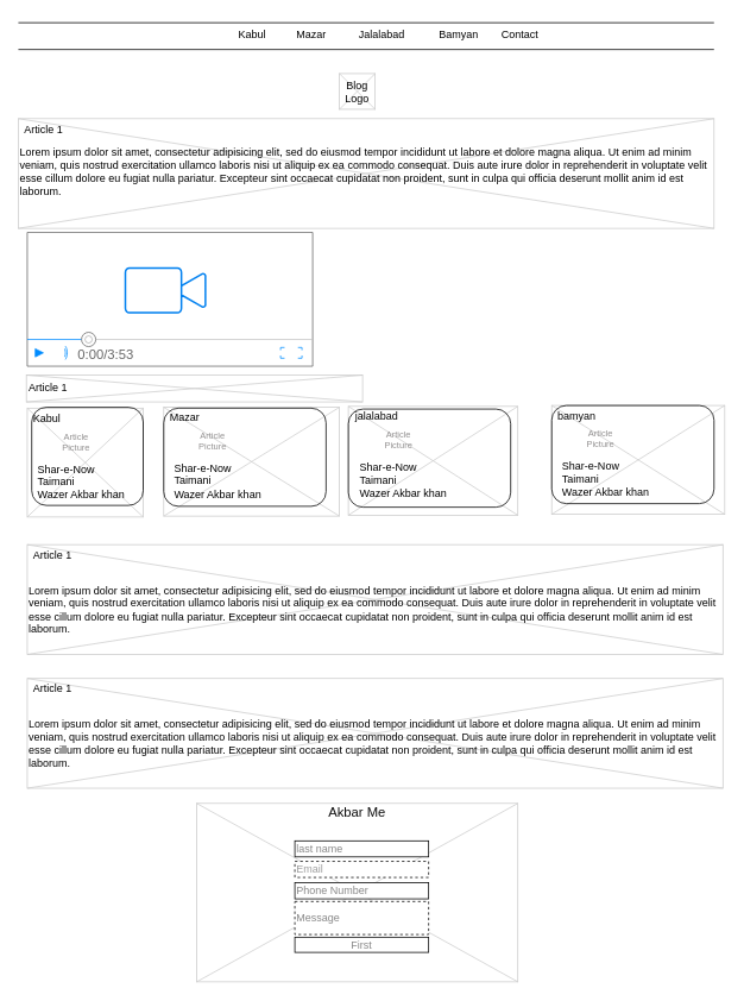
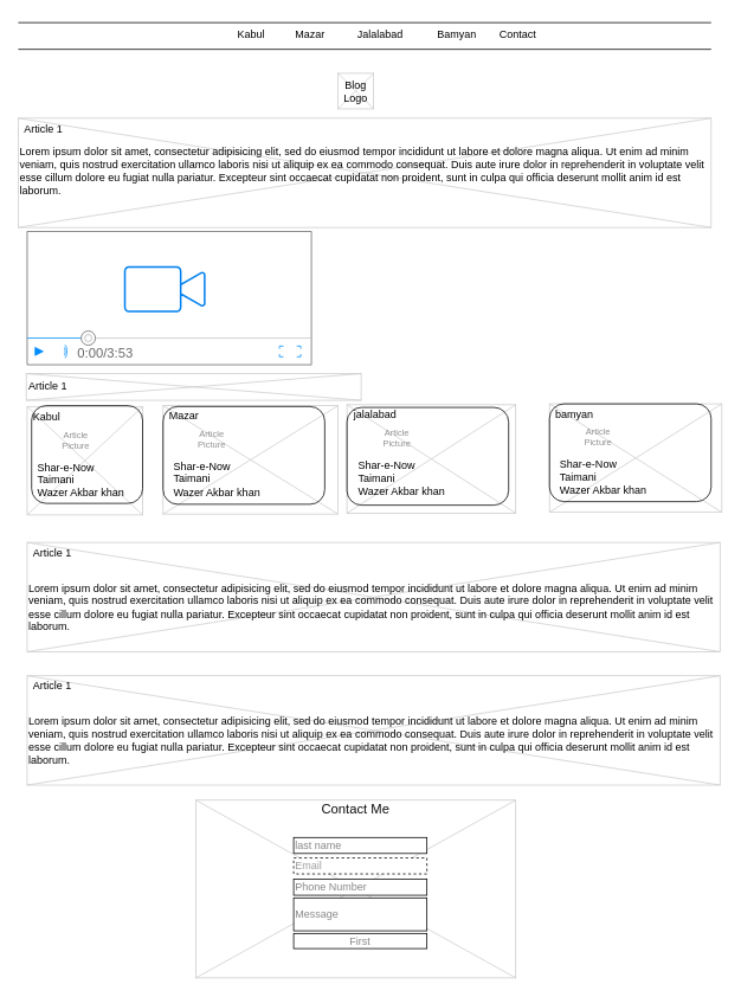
  <mxCell id="0" />
  <mxCell id="1" parent="0" />
  <mxCell id="2" value="" style="verticalLabelPosition=bottom;verticalAlign=top;strokeWidth=1;shape=mxgraph.mockup.graphics.iconGrid;strokeColor=#CCCCCC;gridSize=1,1;" parent="1" vertex="1"><mxGeometry x="20" y="132.5" width="780" height="123" as="geometry" /></mxCell>
  <mxCell id="3" value="" style="line;strokeWidth=1" parent="1" vertex="1"><mxGeometry x="20" y="20" width="780" height="10" as="geometry" /></mxCell>
  <mxCell id="4" value="" style="line;strokeWidth=1" parent="1" vertex="1"><mxGeometry x="20" y="50" width="780" height="10" as="geometry" /></mxCell>
  <mxCell id="5" value="Kabul" style="text;spacingTop=-5;" parent="1" vertex="1"><mxGeometry x="265" y="30" width="40" height="20" as="geometry" /></mxCell>
  <mxCell id="6" value="Mazar" style="text;spacingTop=-5;" parent="1" vertex="1"><mxGeometry x="330" y="30" width="50" height="20" as="geometry" /></mxCell>
  <mxCell id="7" value="Article 1" style="text;spacingTop=-5;" parent="1" vertex="1"><mxGeometry x="25" y="136" width="30" height="21" as="geometry" /></mxCell>
  <mxCell id="8" value="Lorem ipsum dolor sit amet, consectetur adipisicing elit, sed do eiusmod tempor incididunt ut labore et dolore magna aliqua. Ut enim ad minim veniam, quis nostrud exercitation ullamco laboris nisi ut aliquip ex ea commodo consequat. Duis aute irure dolor in reprehenderit in voluptate velit esse cillum dolore eu fugiat nulla pariatur. Excepteur sint occaecat cupidatat non proident, sunt in culpa qui officia deserunt mollit anim id est laborum.&#10;" style="text;spacingTop=-5;whiteSpace=wrap;align=left" parent="1" vertex="1"><mxGeometry x="20" y="162" width="780" height="60" as="geometry" /></mxCell>
  <mxCell id="9" value="" style="verticalLabelPosition=bottom;verticalAlign=top;strokeWidth=1;shape=mxgraph.mockup.graphics.iconGrid;strokeColor=#CCCCCC;gridSize=1,1;" parent="1" vertex="1"><mxGeometry x="380" y="82" width="40" height="40" as="geometry" /></mxCell>
  <mxCell id="10" value="Blog &#10;Logo" style="text;spacingTop=-5;align=center" parent="1" vertex="1"><mxGeometry x="370" y="87" width="60" height="60" as="geometry" /></mxCell>
  <mxCell id="11" value="Jalalabad" style="text;spacingTop=-5;" parent="1" vertex="1"><mxGeometry x="400" y="30" width="50" height="20" as="geometry" /></mxCell>
  <mxCell id="12" value="Bamyan" style="text;spacingTop=-5;" parent="1" vertex="1"><mxGeometry x="490" y="30" width="50" height="20" as="geometry" /></mxCell>
  <mxCell id="13" value="Contact" style="text;spacingTop=-5;" parent="1" vertex="1"><mxGeometry x="560" y="30" width="50" height="20" as="geometry" /></mxCell>
  <mxCell id="14" value="" style="verticalLabelPosition=bottom;shadow=0;dashed=0;align=center;html=1;verticalAlign=top;strokeWidth=1;shape=mxgraph.mockup.containers.videoPlayer;strokeColor=#666666;strokeColor2=#008cff;strokeColor3=#c4c4c4;textColor=#666666;fillColor2=#008cff;barHeight=30;barPos=20;" vertex="1" parent="1"><mxGeometry x="30" y="260" width="320" height="150" as="geometry" /></mxCell>
  <mxCell id="15" value="" style="html=1;verticalLabelPosition=bottom;align=center;labelBackgroundColor=#ffffff;verticalAlign=top;strokeWidth=2;strokeColor=#0080F0;shadow=0;dashed=0;shape=mxgraph.ios7.icons.video_conversation;fontSize=13;fontColor=#0066CC;" vertex="1" parent="1"><mxGeometry x="140" y="300" width="90" height="50" as="geometry" /></mxCell>
  <mxCell id="16" value="" style="verticalLabelPosition=bottom;verticalAlign=top;strokeWidth=1;shape=mxgraph.mockup.graphics.iconGrid;strokeColor=#CCCCCC;gridSize=1,1;" vertex="1" parent="1"><mxGeometry x="30" y="457" width="130" height="122" as="geometry" /></mxCell>
  <mxCell id="17" value="Kabul" style="text;spacingTop=-5;" vertex="1" parent="1"><mxGeometry x="35" y="460" width="30" height="20" as="geometry" /></mxCell>
  <mxCell id="18" value="Shar-e-Now      &#10;Taimani        &#10;Wazer Akbar khan" style="text;spacingTop=-5;whiteSpace=wrap;align=left" vertex="1" parent="1"><mxGeometry x="40" y="517" width="110" height="63" as="geometry" /></mxCell>
  <mxCell id="19" value="Article&#10;Picture" style="text;spacingTop=-5;align=center;verticalAlign=middle;fontSize=10;fontColor=#929090;" vertex="1" parent="1"><mxGeometry x="60" y="477" width="50" height="40" as="geometry" /></mxCell>
  <mxCell id="20" value="" style="verticalLabelPosition=bottom;verticalAlign=top;strokeWidth=1;shape=mxgraph.mockup.graphics.iconGrid;strokeColor=#CCCCCC;gridSize=1,1;" vertex="1" parent="1"><mxGeometry x="183" y="456" width="197" height="122" as="geometry" /></mxCell>
  <mxCell id="21" value="Mazar" style="text;spacingTop=-5;" vertex="1" parent="1"><mxGeometry x="188" y="459" width="30" height="20" as="geometry" /></mxCell>
  <mxCell id="22" value="Shar-e-Now      &#10;Taimani        &#10;Wazer Akbar khan" style="text;spacingTop=-5;whiteSpace=wrap;align=left" vertex="1" parent="1"><mxGeometry x="193" y="516" width="110" height="63" as="geometry" /></mxCell>
  <mxCell id="23" value="Article&#10;Picture" style="text;spacingTop=-5;align=center;verticalAlign=middle;fontSize=10;fontColor=#929090;" vertex="1" parent="1"><mxGeometry x="213" y="476" width="50" height="40" as="geometry" /></mxCell>
  <mxCell id="24" value="" style="verticalLabelPosition=bottom;verticalAlign=top;strokeWidth=1;shape=mxgraph.mockup.graphics.iconGrid;strokeColor=#CCCCCC;gridSize=1,1;" vertex="1" parent="1"><mxGeometry x="390" y="455" width="190" height="122" as="geometry" /></mxCell>
  <mxCell id="25" value="jalalabad" style="text;spacingTop=-5;" vertex="1" parent="1"><mxGeometry x="396" y="458" width="31" height="20" as="geometry" /></mxCell>
  <mxCell id="26" value="Shar-e-Now      &#10;Taimani        &#10;Wazer Akbar khan" style="text;spacingTop=-5;whiteSpace=wrap;align=left" vertex="1" parent="1"><mxGeometry x="401" y="515" width="111" height="63" as="geometry" /></mxCell>
  <mxCell id="27" value="Article&#10;Picture" style="text;spacingTop=-5;align=center;verticalAlign=middle;fontSize=10;fontColor=#929090;" vertex="1" parent="1"><mxGeometry x="421" y="475" width="51" height="40" as="geometry" /></mxCell>
  <mxCell id="28" value="" style="verticalLabelPosition=bottom;verticalAlign=top;strokeWidth=1;shape=mxgraph.mockup.graphics.iconGrid;strokeColor=#CCCCCC;gridSize=1,1;" vertex="1" parent="1"><mxGeometry x="618" y="454" width="194" height="122" as="geometry" /></mxCell>
  <mxCell id="29" value="bamyan" style="text;spacingTop=-5;" vertex="1" parent="1"><mxGeometry x="623" y="457" width="30" height="20" as="geometry" /></mxCell>
  <mxCell id="30" value="Shar-e-Now      &#10;Taimani        &#10;Wazer Akbar khan" style="text;spacingTop=-5;whiteSpace=wrap;align=left" vertex="1" parent="1"><mxGeometry x="628" y="514" width="110" height="63" as="geometry" /></mxCell>
  <mxCell id="31" value="Article&#10;Picture" style="text;spacingTop=-5;align=center;verticalAlign=middle;fontSize=10;fontColor=#929090;" vertex="1" parent="1"><mxGeometry x="648" y="474" width="50" height="40" as="geometry" /></mxCell>
  <mxCell id="32" value="" style="verticalLabelPosition=bottom;verticalAlign=top;strokeWidth=1;shape=mxgraph.mockup.graphics.iconGrid;strokeColor=#CCCCCC;gridSize=1,1;" vertex="1" parent="1"><mxGeometry x="30" y="610" width="780" height="123" as="geometry" /></mxCell>
  <mxCell id="33" value="Article 1" style="text;spacingTop=-5;" vertex="1" parent="1"><mxGeometry x="35" y="613" width="30" height="20" as="geometry" /></mxCell>
  <mxCell id="34" value="Lorem ipsum dolor sit amet, consectetur adipisicing elit, sed do eiusmod tempor incididunt ut labore et dolore magna aliqua. Ut enim ad minim veniam, quis nostrud exercitation ullamco laboris nisi ut aliquip ex ea commodo consequat. Duis aute irure dolor in reprehenderit in voluptate velit esse cillum dolore eu fugiat nulla pariatur. Excepteur sint occaecat cupidatat non proident, sunt in culpa qui officia deserunt mollit anim id est laborum.&#10;" style="text;spacingTop=-5;whiteSpace=wrap;align=left" vertex="1" parent="1"><mxGeometry x="30" y="653" width="780" height="60" as="geometry" /></mxCell>
  <mxCell id="35" value="" style="verticalLabelPosition=bottom;verticalAlign=top;strokeWidth=1;shape=mxgraph.mockup.graphics.iconGrid;strokeColor=#CCCCCC;gridSize=1,1;" vertex="1" parent="1"><mxGeometry x="30" y="760" width="780" height="123" as="geometry" /></mxCell>
  <mxCell id="36" value="Article 1" style="text;spacingTop=-5;" vertex="1" parent="1"><mxGeometry x="35" y="763" width="30" height="20" as="geometry" /></mxCell>
  <mxCell id="37" value="Lorem ipsum dolor sit amet, consectetur adipisicing elit, sed do eiusmod tempor incididunt ut labore et dolore magna aliqua. Ut enim ad minim veniam, quis nostrud exercitation ullamco laboris nisi ut aliquip ex ea commodo consequat. Duis aute irure dolor in reprehenderit in voluptate velit esse cillum dolore eu fugiat nulla pariatur. Excepteur sint occaecat cupidatat non proident, sunt in culpa qui officia deserunt mollit anim id est laborum.&#10;" style="text;spacingTop=-5;whiteSpace=wrap;align=left" vertex="1" parent="1"><mxGeometry x="30" y="803" width="780" height="60" as="geometry" /></mxCell>
  <mxCell id="38" value="" style="verticalLabelPosition=bottom;verticalAlign=top;strokeWidth=1;shape=mxgraph.mockup.graphics.iconGrid;strokeColor=#CCCCCC;gridSize=1,1;" vertex="1" parent="1"><mxGeometry x="220" y="900" width="360" height="200" as="geometry" /></mxCell>
- <mxCell id="39" value="Akbar Me" style="text;spacingTop=-5;align=center;verticalAlign=top;fontSize=15;fontColor=#0D0D0D;" vertex="1" parent="1"><mxGeometry x="220" y="900" width="360" height="200" as="geometry" /></mxCell>
+ <mxCell id="39" value="Contact Me" style="text;spacingTop=-5;align=center;verticalAlign=top;fontSize=15;fontColor=#0D0D0D;" vertex="1" parent="1"><mxGeometry x="220" y="900" width="360" height="200" as="geometry" /></mxCell>
  <mxCell id="40" value="&lt;font color=&quot;#878787&quot;&gt;last name&lt;/font&gt;" style="rounded=0;whiteSpace=wrap;html=1;align=left;" vertex="1" parent="1"><mxGeometry x="330" y="942" width="150" height="18" as="geometry" /></mxCell>
  <mxCell id="41" value="&lt;font color=&quot;#9e9e9e&quot;&gt;Email&lt;/font&gt;" style="rounded=0;whiteSpace=wrap;html=1;align=left;dashed=1;" vertex="1" parent="1"><mxGeometry x="330" y="965" width="150" height="18" as="geometry" /></mxCell>
  <mxCell id="42" value="&lt;font color=&quot;#878787&quot;&gt;Phone Number&lt;/font&gt;" style="rounded=0;whiteSpace=wrap;html=1;align=left;" vertex="1" parent="1"><mxGeometry x="330" y="989" width="150" height="18" as="geometry" /></mxCell>
- <mxCell id="43" value="&lt;div style=&quot;&quot;&gt;&lt;span style=&quot;color: rgb(135, 135, 135); background-color: initial;&quot;&gt;Message&lt;/span&gt;&lt;/div&gt;" style="rounded=0;whiteSpace=wrap;html=1;align=left;dashed=1;" vertex="1" parent="1"><mxGeometry x="330" y="1010" width="150" height="37" as="geometry" /></mxCell>
+ <mxCell id="43" value="&lt;div style=&quot;&quot;&gt;&lt;span style=&quot;color: rgb(135, 135, 135); background-color: initial;&quot;&gt;Message&lt;/span&gt;&lt;/div&gt;" style="rounded=0;whiteSpace=wrap;html=1;align=left;" vertex="1" parent="1"><mxGeometry x="330" y="1010" width="150" height="37" as="geometry" /></mxCell>
  <mxCell id="44" value="&lt;div style=&quot;&quot;&gt;&lt;span style=&quot;color: rgb(135, 135, 135); background-color: initial;&quot;&gt;First&lt;/span&gt;&lt;/div&gt;" style="rounded=0;whiteSpace=wrap;html=1;align=center;" vertex="1" parent="1"><mxGeometry x="330" y="1050" width="150" height="17" as="geometry" /></mxCell>
  <mxCell id="45" value="" style="rounded=1;whiteSpace=wrap;html=1;glass=0;shadow=0;fillColor=none;" vertex="1" parent="1"><mxGeometry x="618" y="454" width="182" height="110" as="geometry" /></mxCell>
  <mxCell id="46" value="" style="rounded=1;whiteSpace=wrap;html=1;glass=0;shadow=0;fillColor=none;" vertex="1" parent="1"><mxGeometry x="390" y="458" width="182" height="110" as="geometry" /></mxCell>
  <mxCell id="47" value="" style="rounded=1;whiteSpace=wrap;html=1;glass=0;shadow=0;fillColor=none;" vertex="1" parent="1"><mxGeometry x="183" y="457" width="182" height="110" as="geometry" /></mxCell>
  <mxCell id="48" value="" style="rounded=1;whiteSpace=wrap;html=1;glass=0;shadow=0;fillColor=none;" vertex="1" parent="1"><mxGeometry x="35" y="456" width="125" height="110" as="geometry" /></mxCell>
  <mxCell id="49" value="" style="verticalLabelPosition=bottom;verticalAlign=top;strokeWidth=1;shape=mxgraph.mockup.graphics.iconGrid;strokeColor=#CCCCCC;gridSize=1,1;" vertex="1" parent="1"><mxGeometry x="29" y="420" width="377" height="30" as="geometry" /></mxCell>
  <mxCell id="50" value="Article 1" style="text;spacingTop=-5;" vertex="1" parent="1"><mxGeometry x="30" y="425" width="90" height="20" as="geometry" /></mxCell>
